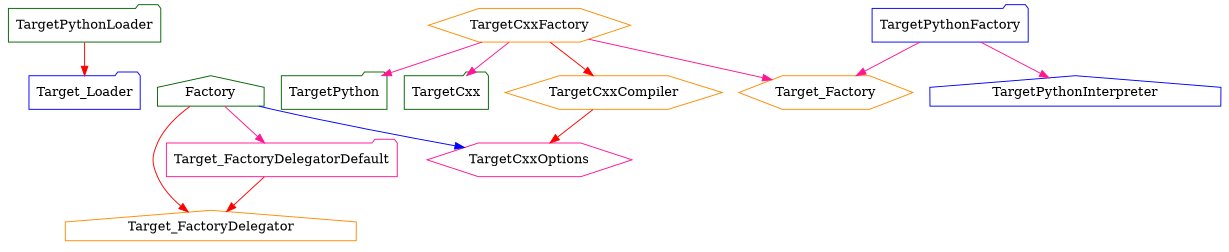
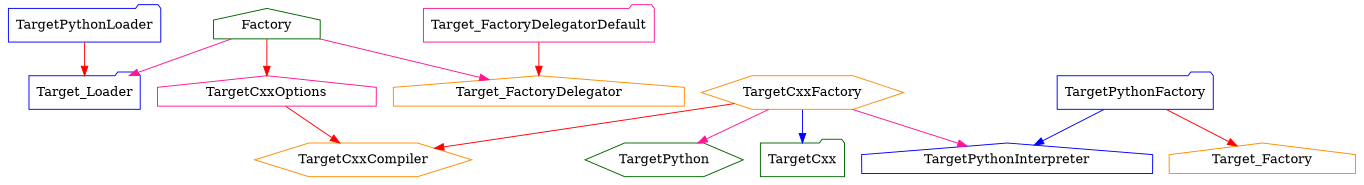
  digraph {
    node [color=blue shape=folder]
    edge [color=red]
-   TargetPythonLoader [color=darkgreen]
+   TargetPythonLoader
    Target_Loader
    Target_FactoryDelegator [color=darkorange shape=house]
    TargetPythonInterpreter [shape=house]
    TargetPythonFactory
-   Target_Factory [color=darkorange shape=hexagon]
-   TargetPython [color=darkgreen]
+   Target_Factory [color=darkorange shape=house]
+   TargetPython [color=darkgreen shape=hexagon]
    n8 [color=darkgreen label=Factory shape=house]
-   TargetCxxOptions [color=deeppink shape=hexagon]
+   TargetCxxOptions [color=deeppink shape=house]
    TargetCxxFactory [color=darkorange shape=hexagon]
    TargetCxx [color=darkgreen]
    TargetCxxCompiler [color=darkorange shape=hexagon]
    Target_FactoryDelegatorDefault [color=deeppink]
    TargetPythonLoader -> Target_Loader
-   TargetPythonFactory -> TargetPythonInterpreter [color=deeppink]
-   TargetPythonFactory -> Target_Factory [color=deeppink]
-   n8 -> Target_FactoryDelegatorDefault [color=deeppink]
-   n8 -> Target_FactoryDelegator
-   n8 -> TargetCxxOptions [color=blue]
-   TargetCxxFactory -> Target_Factory [color=deeppink]
+   TargetPythonFactory -> TargetPythonInterpreter [color=blue]
+   TargetPythonFactory -> Target_Factory
+   n8 -> Target_Loader [color=deeppink]
+   n8 -> Target_FactoryDelegator [color=deeppink]
+   n8 -> TargetCxxOptions
+   TargetCxxFactory -> TargetPythonInterpreter [color=deeppink]
    TargetCxxFactory -> TargetPython [color=deeppink]
-   TargetCxxFactory -> TargetCxx [color=deeppink]
+   TargetCxxFactory -> TargetCxx [color=blue]
    TargetCxxFactory -> TargetCxxCompiler
-   TargetCxxCompiler -> TargetCxxOptions
+   TargetCxxOptions -> TargetCxxCompiler
    Target_FactoryDelegatorDefault -> Target_FactoryDelegator
  }
